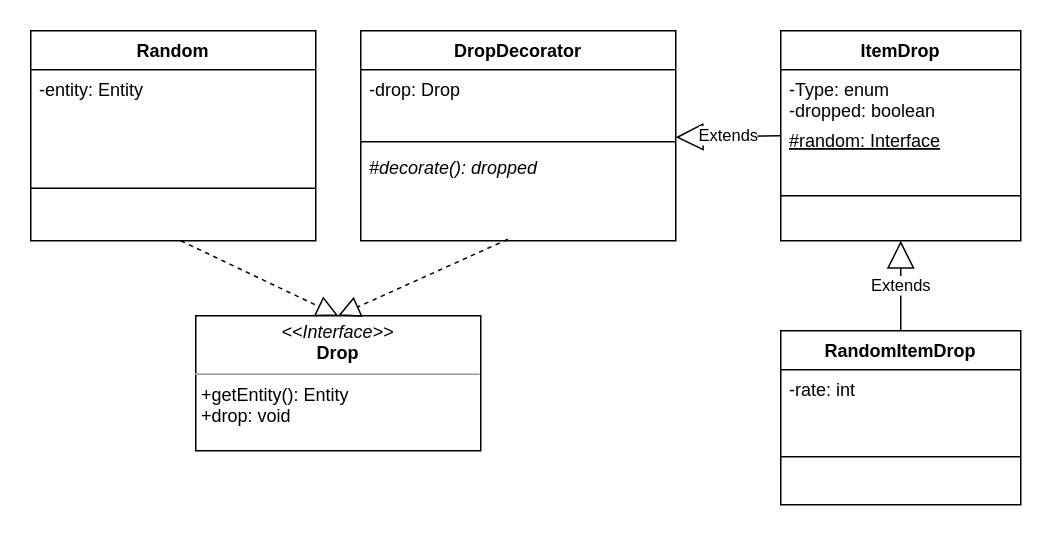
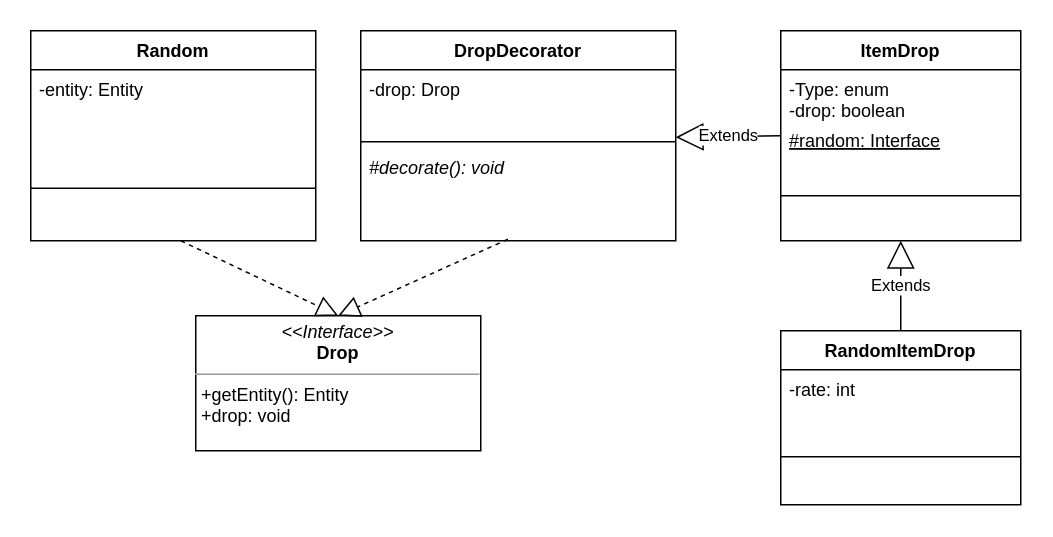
  <mxCell id="0" />
  <mxCell id="1" parent="0" />
  <mxCell id="2" value="Random" style="swimlane;fontStyle=1;align=center;verticalAlign=top;childLayout=stackLayout;horizontal=1;startSize=26;horizontalStack=0;resizeParent=1;resizeParentMax=0;resizeLast=0;collapsible=1;marginBottom=0;" parent="1" vertex="1"><mxGeometry x="20" y="20" width="190" height="140" as="geometry" /></mxCell>
  <mxCell id="3" value="-entity: Entity&#10;" style="text;strokeColor=none;fillColor=none;align=left;verticalAlign=top;spacingLeft=4;spacingRight=4;overflow=hidden;rotatable=0;points=[[0,0.5],[1,0.5]];portConstraint=eastwest;" parent="2" vertex="1"><mxGeometry y="26" width="190" height="44" as="geometry" /></mxCell>
  <mxCell id="4" value="" style="line;strokeWidth=1;fillColor=none;align=left;verticalAlign=middle;spacingTop=-1;spacingLeft=3;spacingRight=3;rotatable=0;labelPosition=right;points=[];portConstraint=eastwest;" parent="2" vertex="1"><mxGeometry y="70" width="190" height="70" as="geometry" /></mxCell>
  <mxCell id="5" value="DropDecorator" style="swimlane;fontStyle=1;align=center;verticalAlign=top;childLayout=stackLayout;horizontal=1;startSize=26;horizontalStack=0;resizeParent=1;resizeParentMax=0;resizeLast=0;collapsible=1;marginBottom=0;" parent="1" vertex="1"><mxGeometry x="240" y="20" width="210" height="140" as="geometry" /></mxCell>
  <mxCell id="6" value="-drop: Drop" style="text;strokeColor=none;fillColor=none;align=left;verticalAlign=top;spacingLeft=4;spacingRight=4;overflow=hidden;rotatable=0;points=[[0,0.5],[1,0.5]];portConstraint=eastwest;" parent="5" vertex="1"><mxGeometry y="26" width="210" height="44" as="geometry" /></mxCell>
  <mxCell id="7" value="" style="line;strokeWidth=1;fillColor=none;align=left;verticalAlign=middle;spacingTop=-1;spacingLeft=3;spacingRight=3;rotatable=0;labelPosition=right;points=[];portConstraint=eastwest;" parent="5" vertex="1"><mxGeometry y="70" width="210" height="8" as="geometry" /></mxCell>
- <mxCell id="8" value="#decorate(): dropped" style="text;strokeColor=none;fillColor=none;align=left;verticalAlign=top;spacingLeft=4;spacingRight=4;overflow=hidden;rotatable=0;points=[[0,0.5],[1,0.5]];portConstraint=eastwest;fontStyle=2" parent="5" vertex="1"><mxGeometry y="78" width="210" height="62" as="geometry" /></mxCell>
+ <mxCell id="8" value="#decorate(): void" style="text;strokeColor=none;fillColor=none;align=left;verticalAlign=top;spacingLeft=4;spacingRight=4;overflow=hidden;rotatable=0;points=[[0,0.5],[1,0.5]];portConstraint=eastwest;fontStyle=2" parent="5" vertex="1"><mxGeometry y="78" width="210" height="62" as="geometry" /></mxCell>
  <mxCell id="9" value="&lt;p style=&quot;margin: 0px ; margin-top: 4px ; text-align: center&quot;&gt;&lt;i&gt;&amp;lt;&amp;lt;Interface&amp;gt;&amp;gt;&lt;/i&gt;&lt;br&gt;&lt;b&gt;Drop&lt;/b&gt;&lt;/p&gt;&lt;hr size=&quot;1&quot;&gt;&lt;p style=&quot;margin: 0px ; margin-left: 4px&quot;&gt;+getEntity(): Entity&lt;/p&gt;&lt;p style=&quot;margin: 0px ; margin-left: 4px&quot;&gt;+drop: void&lt;br&gt;&lt;/p&gt;" style="verticalAlign=top;align=left;overflow=fill;fontSize=12;fontFamily=Helvetica;html=1;" parent="1" vertex="1"><mxGeometry x="130" y="210" width="190" height="90" as="geometry" /></mxCell>
  <mxCell id="10" value="" style="endArrow=block;dashed=1;endFill=0;endSize=12;html=1;entryX=0.5;entryY=0;entryDx=0;entryDy=0;exitX=0.467;exitY=0.984;exitDx=0;exitDy=0;exitPerimeter=0;" parent="1" source="8" target="9" edge="1"><mxGeometry width="160" relative="1" as="geometry"><mxPoint x="340" y="170" as="sourcePoint" /><mxPoint x="500" y="170" as="targetPoint" /></mxGeometry></mxCell>
  <mxCell id="11" value="" style="endArrow=block;dashed=1;endFill=0;endSize=12;html=1;entryX=0.5;entryY=0;entryDx=0;entryDy=0;" parent="1" target="9" edge="1"><mxGeometry width="160" relative="1" as="geometry"><mxPoint x="120" y="160" as="sourcePoint" /><mxPoint x="280" y="160" as="targetPoint" /></mxGeometry></mxCell>
  <mxCell id="12" value="ItemDrop" style="swimlane;fontStyle=1;align=center;verticalAlign=top;childLayout=stackLayout;horizontal=1;startSize=26;horizontalStack=0;resizeParent=1;resizeParentMax=0;resizeLast=0;collapsible=1;marginBottom=0;" parent="1" vertex="1"><mxGeometry x="520" y="20" width="160" height="140" as="geometry" /></mxCell>
- <mxCell id="13" value="-Type: enum&#10;-dropped: boolean" style="text;strokeColor=none;fillColor=none;align=left;verticalAlign=top;spacingLeft=4;spacingRight=4;overflow=hidden;rotatable=0;points=[[0,0.5],[1,0.5]];portConstraint=eastwest;" parent="12" vertex="1"><mxGeometry y="26" width="160" height="34" as="geometry" /></mxCell>
+ <mxCell id="13" value="-Type: enum&#10;-drop: boolean" style="text;strokeColor=none;fillColor=none;align=left;verticalAlign=top;spacingLeft=4;spacingRight=4;overflow=hidden;rotatable=0;points=[[0,0.5],[1,0.5]];portConstraint=eastwest;" parent="12" vertex="1"><mxGeometry y="26" width="160" height="34" as="geometry" /></mxCell>
  <mxCell id="14" value="#random: Interface" style="text;strokeColor=none;fillColor=none;align=left;verticalAlign=top;spacingLeft=4;spacingRight=4;overflow=hidden;rotatable=0;points=[[0,0.5],[1,0.5]];portConstraint=eastwest;fontStyle=4" parent="12" vertex="1"><mxGeometry y="60" width="160" height="20" as="geometry" /></mxCell>
  <mxCell id="15" value="Extends" style="endArrow=block;endSize=16;endFill=0;html=1;" parent="12" edge="1"><mxGeometry width="160" relative="1" as="geometry"><mxPoint y="70" as="sourcePoint" /><mxPoint x="-70" y="71" as="targetPoint" /></mxGeometry></mxCell>
  <mxCell id="16" value="" style="line;strokeWidth=1;fillColor=none;align=left;verticalAlign=middle;spacingTop=-1;spacingLeft=3;spacingRight=3;rotatable=0;labelPosition=right;points=[];portConstraint=eastwest;" parent="12" vertex="1"><mxGeometry y="80" width="160" height="60" as="geometry" /></mxCell>
  <mxCell id="17" value="RandomItemDrop" style="swimlane;fontStyle=1;align=center;verticalAlign=top;childLayout=stackLayout;horizontal=1;startSize=26;horizontalStack=0;resizeParent=1;resizeParentMax=0;resizeLast=0;collapsible=1;marginBottom=0;" parent="1" vertex="1"><mxGeometry x="520" y="220" width="160" height="116" as="geometry" /></mxCell>
  <mxCell id="18" value="Extends" style="endArrow=block;endSize=16;endFill=0;html=1;entryX=0.5;entryY=1;entryDx=0;entryDy=0;" parent="17" target="12" edge="1"><mxGeometry width="160" relative="1" as="geometry"><mxPoint x="80" as="sourcePoint" /><mxPoint x="240" as="targetPoint" /></mxGeometry></mxCell>
  <mxCell id="19" value="-rate: int" style="text;strokeColor=none;fillColor=none;align=left;verticalAlign=top;spacingLeft=4;spacingRight=4;overflow=hidden;rotatable=0;points=[[0,0.5],[1,0.5]];portConstraint=eastwest;" vertex="1" parent="17"><mxGeometry y="26" width="160" height="26" as="geometry" /></mxCell>
  <mxCell id="20" value="" style="line;strokeWidth=1;fillColor=none;align=left;verticalAlign=middle;spacingTop=-1;spacingLeft=3;spacingRight=3;rotatable=0;labelPosition=right;points=[];portConstraint=eastwest;" parent="17" vertex="1"><mxGeometry y="52" width="160" height="64" as="geometry" /></mxCell>
